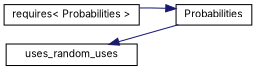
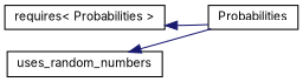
  digraph {
    fontname=Inter
    rankdir=LR
    node [color=black fillcolor=white fontname=Inter fontsize=10 shape=record style=filled]
    edge [color=midnightblue dir=back fontname=Inter fontsize=10 labelfontname=Helvetica labelfontsize=10 style=solid]
    n1 [height=0.2 label="requires\< Probabilities \>" width=0.4]
    n2 [height=0.2 label=Probabilities width=0.4]
-   n3 [height=0.2 label=uses_random_uses width=0.4]
-   n2 -> n1
+   n3 [height=0.2 label=uses_random_numbers width=0.4]
+   n1 -> n2
    n3 -> n2
  }
